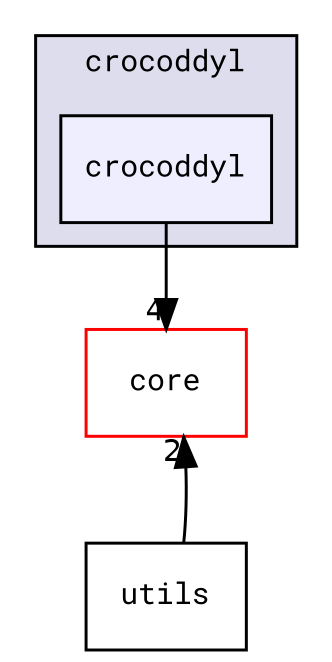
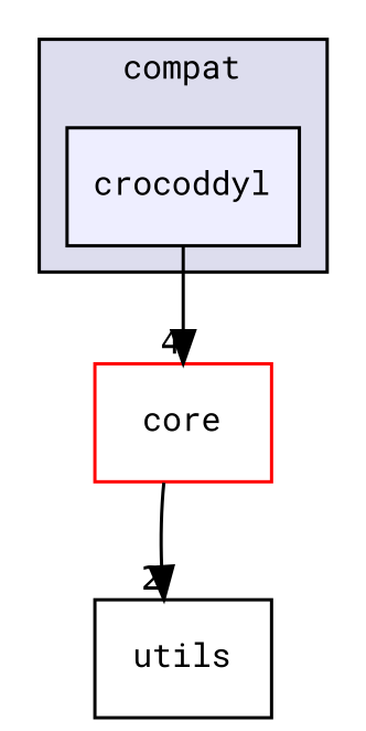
  digraph {
    compound=true
    fontname="Roboto Mono"
    node [fontname="Roboto Mono" fontsize=10 shape=box]
    edge [fontname="Roboto Mono" labeldistance=1.5 labelfontname=Helvetica labelfontsize=10]
    n1 [fillcolor="#eeeeff" label=crocoddyl pencolor=black style=filled]
    n2 [color=red label=core]
    n3 [label=utils]
    subgraph cluster_1 {
      bgcolor="#ddddee"
      fontsize=10
-     label=crocoddyl
+     label=compat
      pencolor=black
      n1
    }
    n1 -> n2 [headlabel=4]
-   n3 -> n2 [headlabel=2]
+   n2 -> n3 [headlabel=2]
  }
